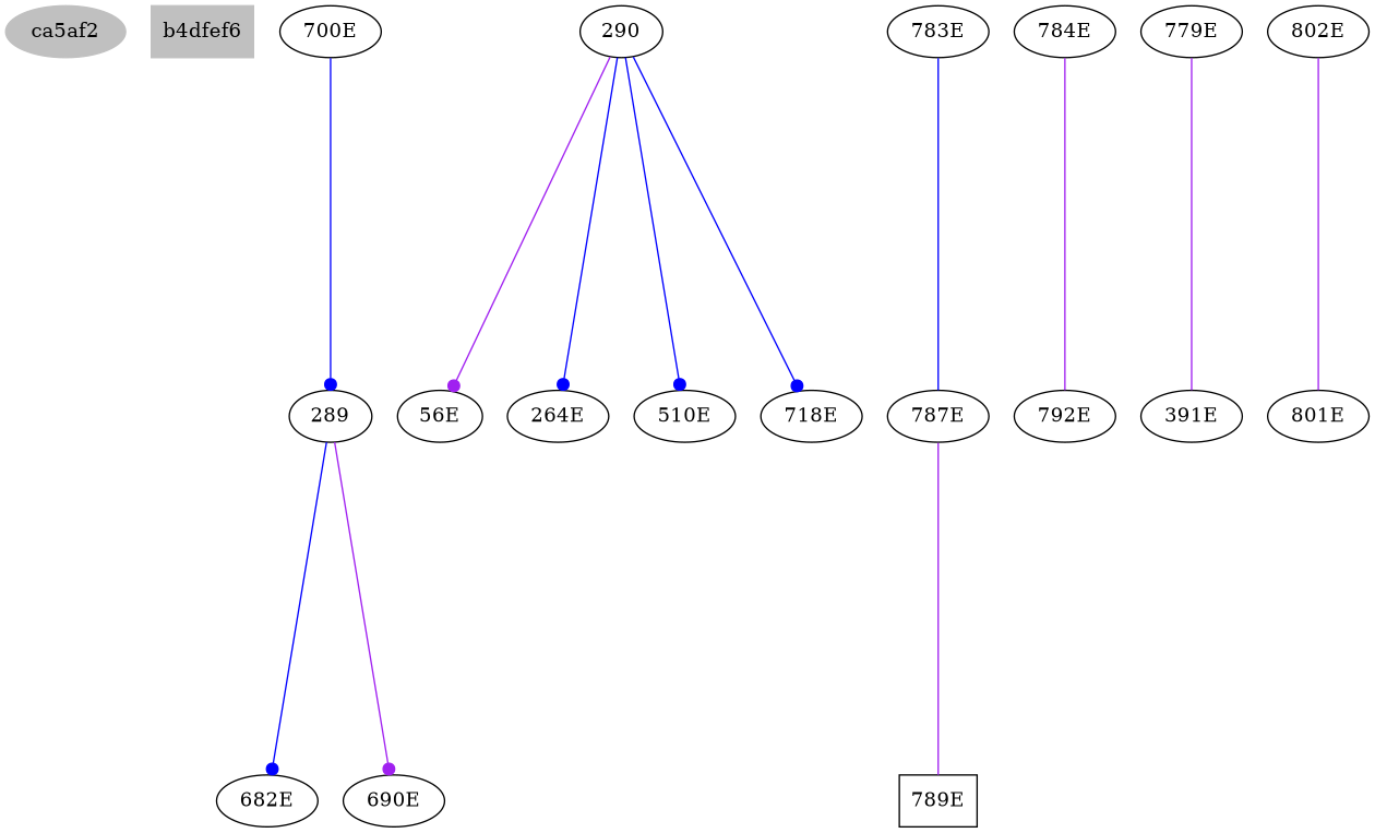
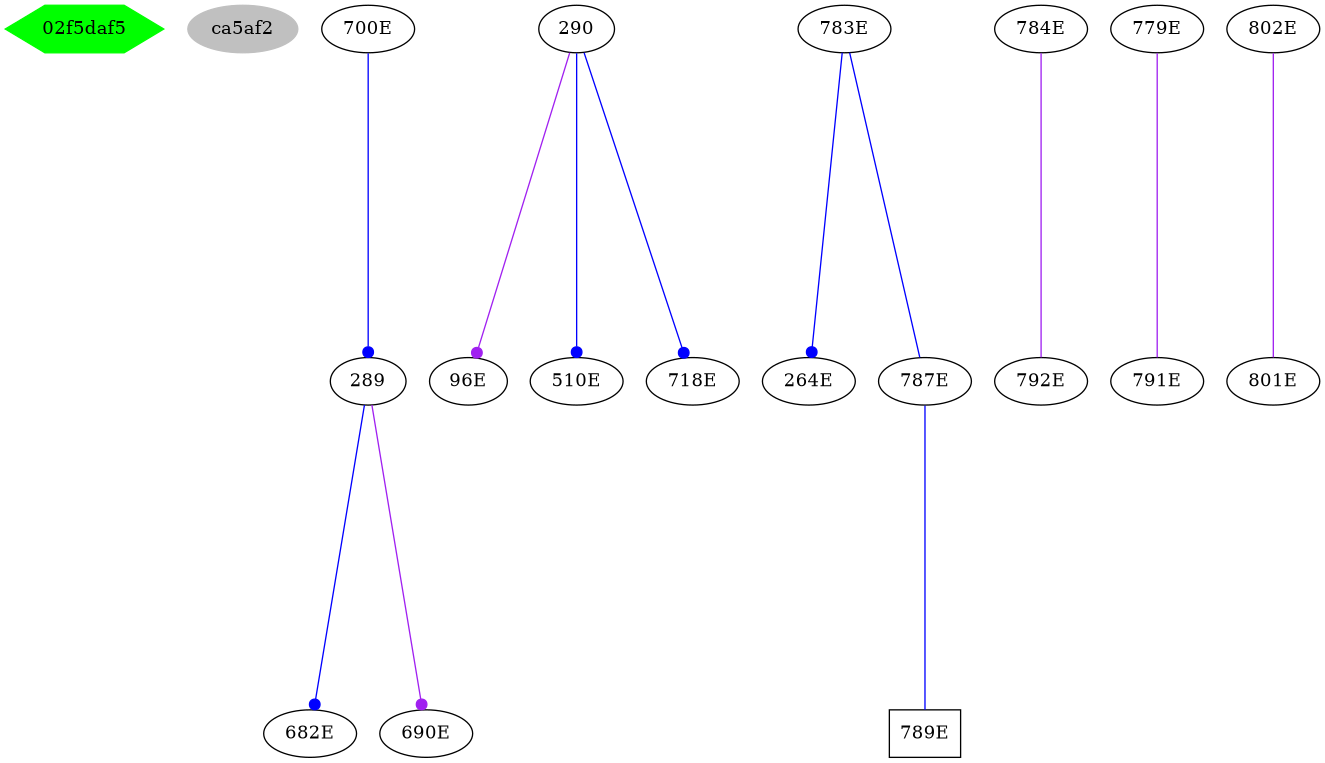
  digraph {
    ranksep=3
    edge [arrowhead=dot color=blue]
+   n1 [color=green label="02f5daf5" shape=hexagon style=filled]
    n2 [color=grey label=ca5af2 shape=ellipse style=filled]
-   n3 [color=grey label=b4dfef6 shape=box style=filled]
    n4 [label="682E"]
    289
    "690E"
    "700E"
    290
-   "56E"
+   "56E" [label="96E"]
    "264E"
    "510E"
    "718E"
    "783E"
    "787E"
    "789E" [shape=box]
    "784E"
    "792E"
    n18 [label="779E"]
-   "791E" [label="391E"]
+   "791E"
    "802E"
    "801E"
    289 -> n4 [label=" "]
    289 -> "690E" [color=purple label=" "]
    "700E" -> 289 [label=" "]
    290 -> "56E" [color=purple label=" "]
-   290 -> "264E" [label=" "]
+   "783E" -> "264E" [label=" "]
    290 -> "510E" [label=" "]
    290 -> "718E" [label=" "]
    "783E" -> "787E" [arrowhead=none]
-   "787E" -> "789E" [arrowhead=none color=purple]
+   "787E" -> "789E" [arrowhead=none]
    "784E" -> "792E" [arrowhead=none color=purple]
    n18 -> "791E" [arrowhead=none color=purple]
    "802E" -> "801E" [arrowhead=none color=purple]
  }
